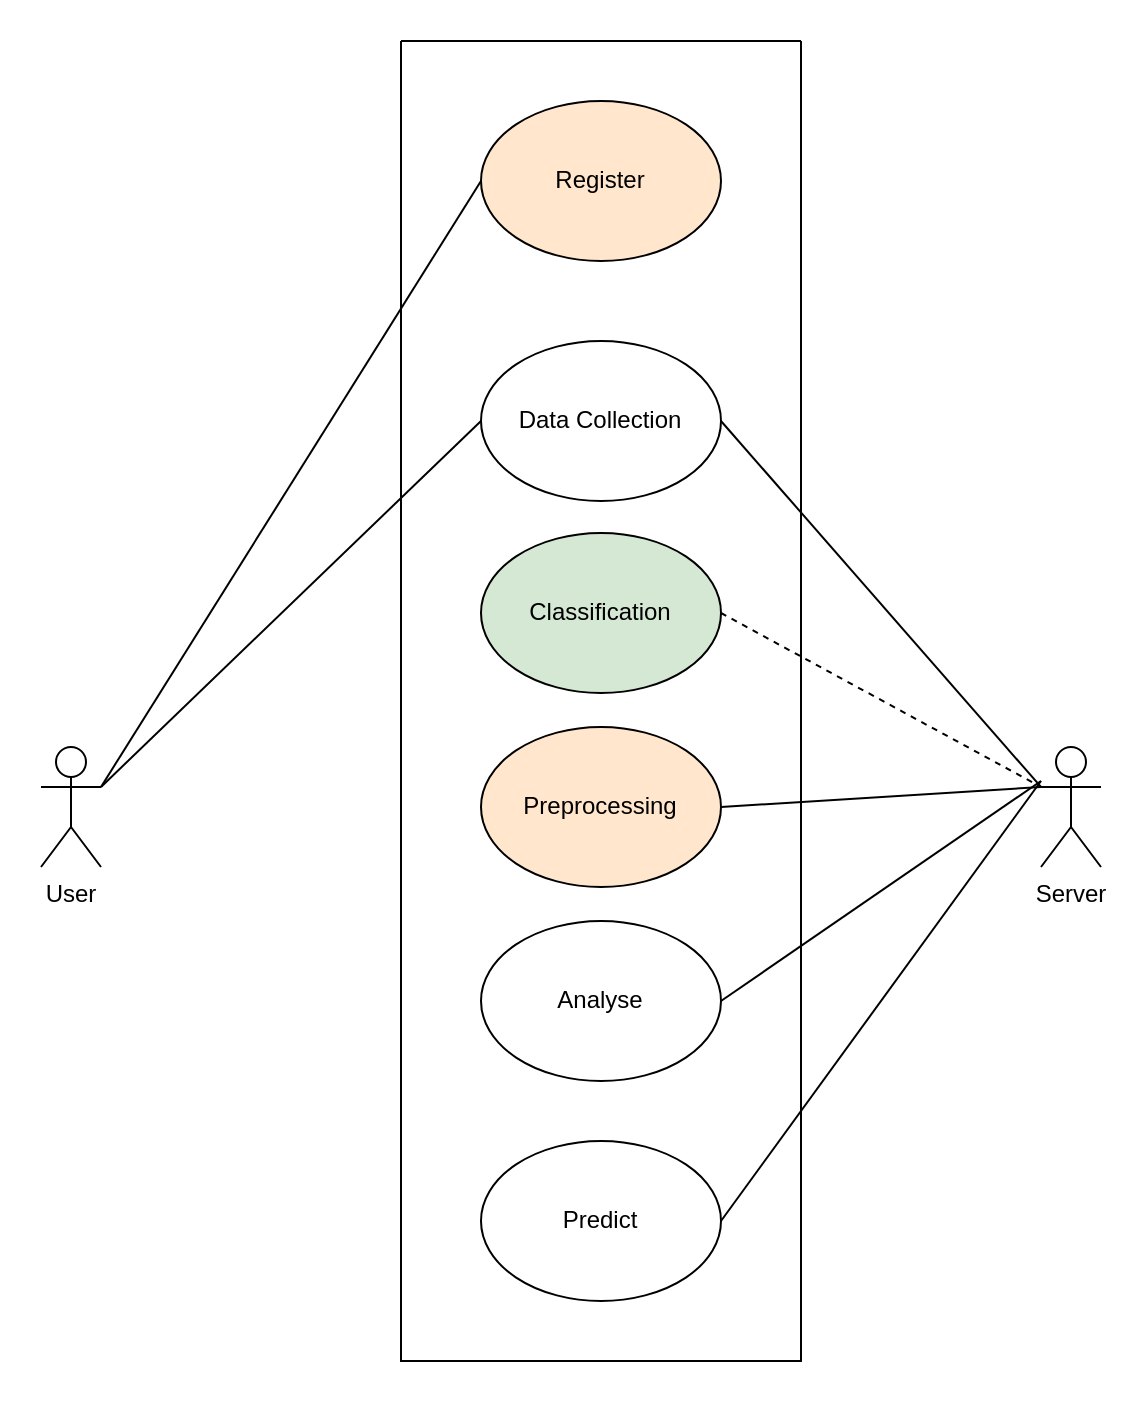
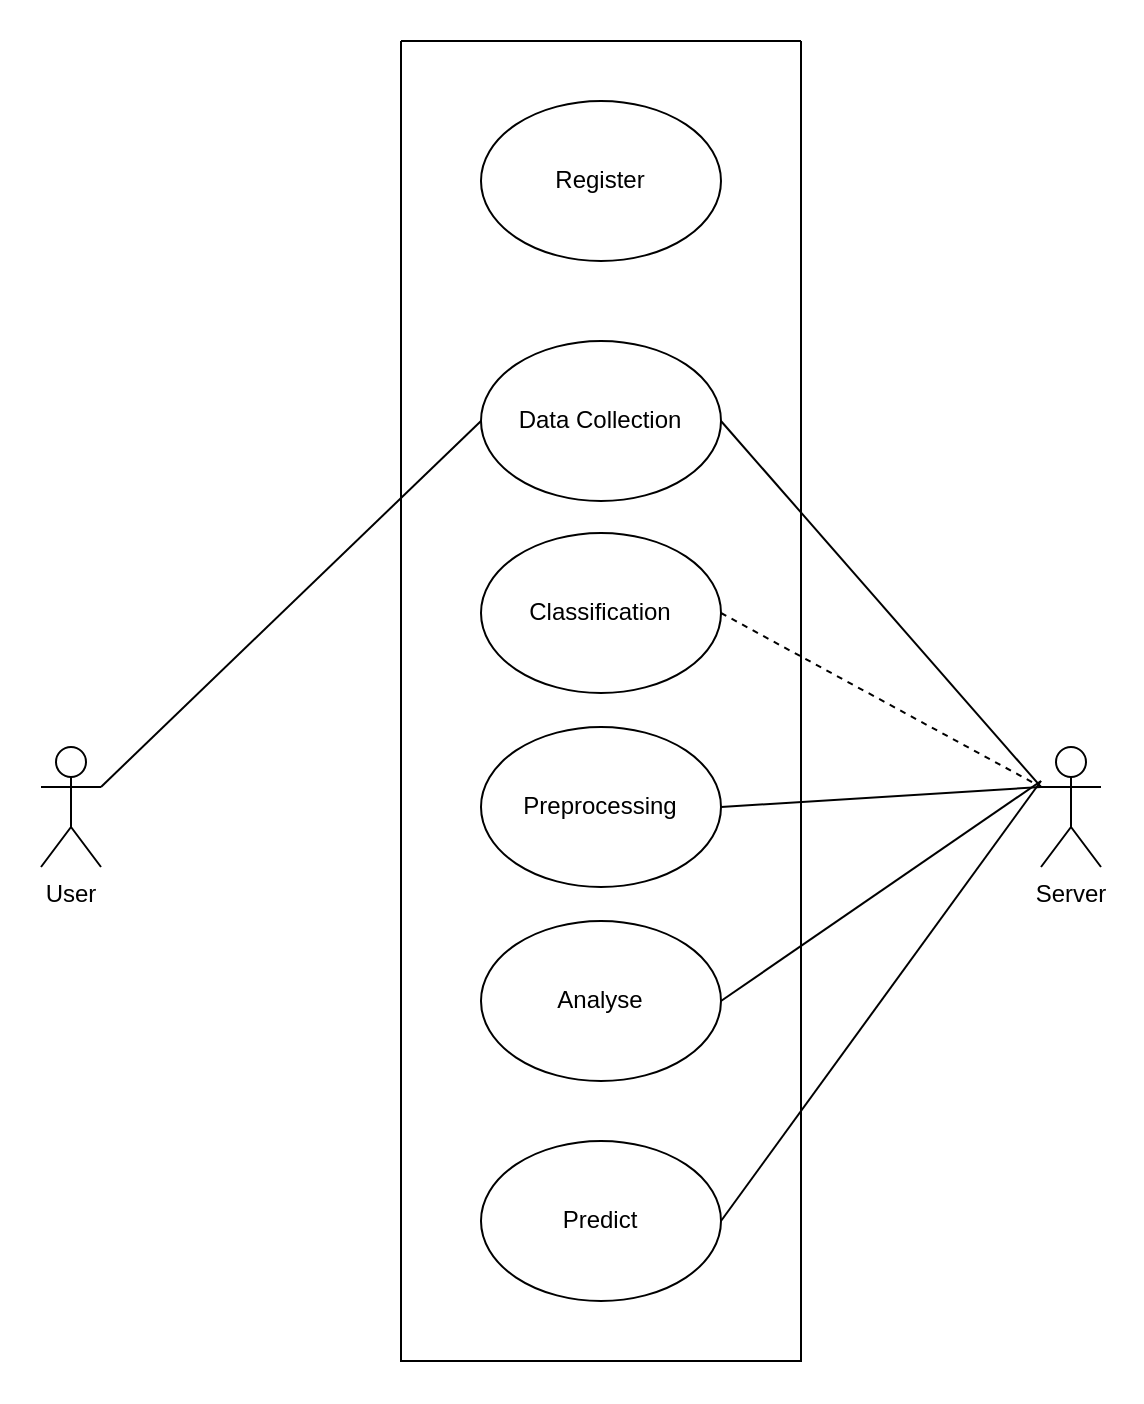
  <mxCell id="0" />
  <mxCell id="1" parent="0" />
  <mxCell id="2" value="" style="swimlane;startSize=0;" vertex="1" parent="1"><mxGeometry x="200" y="20" width="200" height="660" as="geometry" /></mxCell>
- <mxCell id="3" value="Register" style="ellipse;whiteSpace=wrap;html=1;fillColor=#ffe6cc;" vertex="1" parent="2"><mxGeometry x="40" y="30" width="120" height="80" as="geometry" /></mxCell>
+ <mxCell id="3" value="Register" style="ellipse;whiteSpace=wrap;html=1;" vertex="1" parent="2"><mxGeometry x="40" y="30" width="120" height="80" as="geometry" /></mxCell>
  <mxCell id="4" value="Data Collection" style="ellipse;whiteSpace=wrap;html=1;" vertex="1" parent="2"><mxGeometry x="40" y="150" width="120" height="80" as="geometry" /></mxCell>
- <mxCell id="5" value="Classification" style="ellipse;whiteSpace=wrap;html=1;fillColor=#d5e8d4;" vertex="1" parent="2"><mxGeometry x="40" y="246" width="120" height="80" as="geometry" /></mxCell>
- <mxCell id="6" value="Preprocessing" style="ellipse;whiteSpace=wrap;html=1;fillColor=#ffe6cc;" vertex="1" parent="2"><mxGeometry x="40" y="343" width="120" height="80" as="geometry" /></mxCell>
+ <mxCell id="5" value="Classification" style="ellipse;whiteSpace=wrap;html=1;" vertex="1" parent="2"><mxGeometry x="40" y="246" width="120" height="80" as="geometry" /></mxCell>
+ <mxCell id="6" value="Preprocessing" style="ellipse;whiteSpace=wrap;html=1;" vertex="1" parent="2"><mxGeometry x="40" y="343" width="120" height="80" as="geometry" /></mxCell>
  <mxCell id="7" value="Analyse" style="ellipse;whiteSpace=wrap;html=1;" vertex="1" parent="2"><mxGeometry x="40" y="440" width="120" height="80" as="geometry" /></mxCell>
  <mxCell id="8" value="Predict" style="ellipse;whiteSpace=wrap;html=1;" vertex="1" parent="2"><mxGeometry x="40" y="550" width="120" height="80" as="geometry" /></mxCell>
  <mxCell id="9" value="" style="endArrow=none;html=1;rounded=0;exitX=1;exitY=0.5;exitDx=0;exitDy=0;" edge="1" parent="2" source="8"><mxGeometry width="50" height="50" relative="1" as="geometry"><mxPoint x="170" y="590" as="sourcePoint" /><mxPoint x="320" y="370" as="targetPoint" /></mxGeometry></mxCell>
  <mxCell id="10" value="User" style="shape=umlActor;verticalLabelPosition=bottom;verticalAlign=top;html=1;outlineConnect=0;" vertex="1" parent="1"><mxGeometry x="20" y="373" width="30" height="60" as="geometry" /></mxCell>
  <mxCell id="11" value="Server" style="shape=umlActor;verticalLabelPosition=bottom;verticalAlign=top;html=1;outlineConnect=0;" vertex="1" parent="1"><mxGeometry x="520" y="373" width="30" height="60" as="geometry" /></mxCell>
  <mxCell id="12" value="" style="endArrow=none;html=1;rounded=0;entryX=0;entryY=0.333;entryDx=0;entryDy=0;entryPerimeter=0;exitX=1;exitY=0.5;exitDx=0;exitDy=0;" edge="1" parent="1" source="4" target="11"><mxGeometry width="50" height="50" relative="1" as="geometry"><mxPoint x="470" y="450" as="sourcePoint" /><mxPoint x="520" y="400" as="targetPoint" /></mxGeometry></mxCell>
  <mxCell id="13" value="" style="endArrow=none;html=1;rounded=0;exitX=1;exitY=0.5;exitDx=0;exitDy=0;entryX=0;entryY=0.333;entryDx=0;entryDy=0;entryPerimeter=0;dashed=1;" edge="1" parent="1" source="5" target="11"><mxGeometry width="50" height="50" relative="1" as="geometry"><mxPoint x="470" y="440" as="sourcePoint" /><mxPoint x="520" y="390" as="targetPoint" /></mxGeometry></mxCell>
  <mxCell id="14" value="" style="endArrow=none;html=1;rounded=0;exitX=1;exitY=0.5;exitDx=0;exitDy=0;entryX=0;entryY=0.333;entryDx=0;entryDy=0;entryPerimeter=0;" edge="1" parent="1" source="6" target="11"><mxGeometry width="50" height="50" relative="1" as="geometry"><mxPoint x="470" y="440" as="sourcePoint" /><mxPoint x="520" y="390" as="targetPoint" /></mxGeometry></mxCell>
  <mxCell id="15" value="" style="endArrow=none;html=1;rounded=0;exitX=1;exitY=0.5;exitDx=0;exitDy=0;" edge="1" parent="1" source="7"><mxGeometry width="50" height="50" relative="1" as="geometry"><mxPoint x="470" y="450" as="sourcePoint" /><mxPoint x="520" y="390" as="targetPoint" /></mxGeometry></mxCell>
- <mxCell id="16" value="" style="endArrow=none;html=1;rounded=0;entryX=0;entryY=0.5;entryDx=0;entryDy=0;exitX=1;exitY=0.333;exitDx=0;exitDy=0;exitPerimeter=0;" edge="1" parent="1" source="10" target="3"><mxGeometry width="50" height="50" relative="1" as="geometry"><mxPoint x="60" y="390" as="sourcePoint" /><mxPoint x="110" y="340" as="targetPoint" /></mxGeometry></mxCell>
  <mxCell id="17" value="" style="endArrow=none;html=1;rounded=0;entryX=0;entryY=0.5;entryDx=0;entryDy=0;exitX=1;exitY=0.333;exitDx=0;exitDy=0;exitPerimeter=0;" edge="1" parent="1" source="10" target="4"><mxGeometry width="50" height="50" relative="1" as="geometry"><mxPoint x="90" y="400" as="sourcePoint" /><mxPoint x="140" y="350" as="targetPoint" /></mxGeometry></mxCell>
